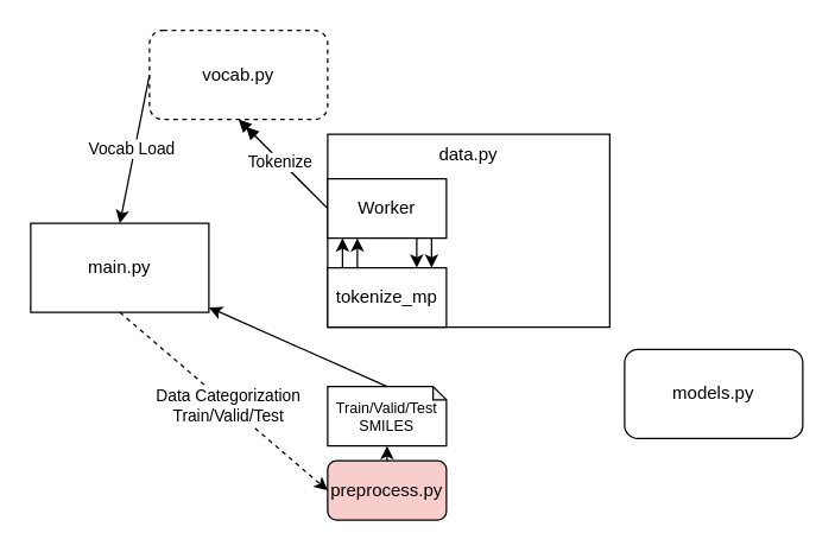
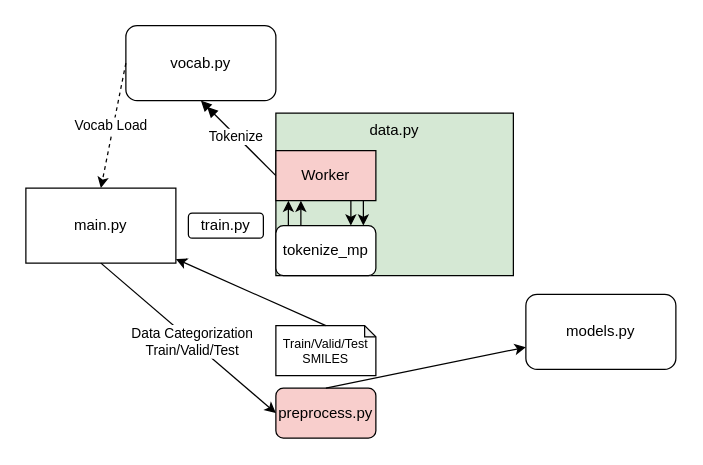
  <mxCell id="0" />
  <mxCell id="1" parent="0" />
  <mxCell id="2" value="main.py" style="whiteSpace=wrap;html=1;rounded=0;" parent="1" vertex="1"><mxGeometry x="20" y="150" width="120" height="60" as="geometry" /></mxCell>
  <mxCell id="3" value="models.py" style="rounded=1;whiteSpace=wrap;html=1;" parent="1" vertex="1"><mxGeometry x="420" y="235" width="120" height="60" as="geometry" /></mxCell>
  <mxCell id="4" value="preprocess.py" style="rounded=1;whiteSpace=wrap;html=1;fillColor=#f8cecc;" parent="1" vertex="1"><mxGeometry x="220" y="310" width="80" height="40" as="geometry" /></mxCell>
- <mxCell id="6" value="vocab.py" style="rounded=1;whiteSpace=wrap;html=1;dashed=1;" parent="1" vertex="1"><mxGeometry x="100" y="20" width="120" height="60" as="geometry" /></mxCell>
- <mxCell id="7" value="" style="endArrow=classic;html=1;rounded=0;exitX=0.5;exitY=1;exitDx=0;exitDy=0;entryX=0;entryY=0.5;entryDx=0;entryDy=0;dashed=1;" parent="1" source="2" target="4" edge="1"><mxGeometry width="50" height="50" relative="1" as="geometry"><mxPoint x="120" y="250" as="sourcePoint" /><mxPoint x="170" y="200" as="targetPoint" /></mxGeometry></mxCell>
+ <mxCell id="5" value="train.py" style="rounded=1;whiteSpace=wrap;html=1;" parent="1" vertex="1"><mxGeometry x="150" y="170" width="60" height="20" as="geometry" /></mxCell>
+ <mxCell id="6" value="vocab.py" style="rounded=1;whiteSpace=wrap;html=1;" parent="1" vertex="1"><mxGeometry x="100" y="20" width="120" height="60" as="geometry" /></mxCell>
+ <mxCell id="7" value="" style="endArrow=classic;html=1;rounded=0;exitX=0.5;exitY=1;exitDx=0;exitDy=0;entryX=0;entryY=0.5;entryDx=0;entryDy=0;" parent="1" source="2" target="4" edge="1"><mxGeometry width="50" height="50" relative="1" as="geometry"><mxPoint x="120" y="250" as="sourcePoint" /><mxPoint x="170" y="200" as="targetPoint" /></mxGeometry></mxCell>
  <mxCell id="8" value="&lt;div&gt;Data Categorization&lt;/div&gt;&lt;div&gt;Train/Valid/Test&lt;br&gt;&lt;/div&gt;" style="edgeLabel;html=1;align=center;verticalAlign=middle;resizable=0;points=[];" parent="7" vertex="1" connectable="0"><mxGeometry x="0.039" relative="1" as="geometry"><mxPoint as="offset" /></mxGeometry></mxCell>
- <mxCell id="9" value="" style="endArrow=classic;html=1;rounded=0;entryX=0.5;entryY=0;entryDx=0;entryDy=0;exitX=0;exitY=0.5;exitDx=0;exitDy=0;" parent="1" source="6" target="2" edge="1"><mxGeometry width="50" height="50" relative="1" as="geometry"><mxPoint x="130" y="100" as="sourcePoint" /><mxPoint x="70" y="90" as="targetPoint" /></mxGeometry></mxCell>
+ <mxCell id="9" value="" style="endArrow=classic;html=1;rounded=0;entryX=0.5;entryY=0;entryDx=0;entryDy=0;exitX=0;exitY=0.5;exitDx=0;exitDy=0;dashed=1;" parent="1" source="6" target="2" edge="1"><mxGeometry width="50" height="50" relative="1" as="geometry"><mxPoint x="130" y="100" as="sourcePoint" /><mxPoint x="70" y="90" as="targetPoint" /></mxGeometry></mxCell>
  <mxCell id="10" value="Vocab Load" style="edgeLabel;html=1;align=center;verticalAlign=middle;resizable=0;points=[];" parent="9" vertex="1" connectable="0"><mxGeometry x="-0.002" y="-3" relative="1" as="geometry"><mxPoint as="offset" /></mxGeometry></mxCell>
- <mxCell id="11" value="" style="endArrow=classic;html=1;rounded=0;exitX=0.5;exitY=0;exitDx=0;exitDy=0;entryX=0.5;entryY=1;entryDx=0;entryDy=0;entryPerimeter=0;" parent="1" source="4" target="12" edge="1"><mxGeometry width="50" height="50" relative="1" as="geometry"><mxPoint x="320" y="290" as="sourcePoint" /><mxPoint x="280" y="290" as="targetPoint" /></mxGeometry></mxCell>
+ <mxCell id="11" value="" style="endArrow=classic;html=1;rounded=0;exitX=0.5;exitY=0;exitDx=0;exitDy=0;" parent="1" source="4" target="3" edge="1"><mxGeometry width="50" height="50" relative="1" as="geometry"><mxPoint x="320" y="290" as="sourcePoint" /><mxPoint x="280" y="290" as="targetPoint" /></mxGeometry></mxCell>
  <mxCell id="12" value="&lt;div style=&quot;font-size: 10px;&quot;&gt;&lt;font style=&quot;font-size: 10px;&quot;&gt;Train/Valid/Test&lt;br style=&quot;font-size: 10px;&quot;&gt;&lt;/font&gt;&lt;/div&gt;&lt;div style=&quot;font-size: 10px;&quot;&gt;&lt;font style=&quot;font-size: 10px;&quot;&gt;SMILES&lt;/font&gt;&lt;/div&gt;" style="shape=note;whiteSpace=wrap;html=1;backgroundOutline=1;darkOpacity=0.05;size=9;fontSize=10;" parent="1" vertex="1"><mxGeometry x="220" y="260" width="80" height="40" as="geometry" /></mxCell>
  <mxCell id="13" style="rounded=0;orthogonalLoop=1;jettySize=auto;html=1;exitX=0.5;exitY=0;exitDx=0;exitDy=0;exitPerimeter=0;" parent="1" source="12" target="2" edge="1"><mxGeometry relative="1" as="geometry" /></mxCell>
  <mxCell id="14" value="" style="group" parent="1" vertex="1" connectable="0"><mxGeometry x="220" y="90" width="190" height="130" as="geometry" /></mxCell>
- <mxCell id="15" value="data.py" style="rounded=0;whiteSpace=wrap;html=1;horizontal=1;verticalAlign=top;glass=0;shadow=0;textShadow=0;" parent="14" vertex="1"><mxGeometry width="190" height="130" as="geometry" /></mxCell>
- <mxCell id="16" value="tokenize_mp" style="rounded=0;whiteSpace=wrap;html=1;" parent="14" vertex="1"><mxGeometry y="90" width="80" height="40" as="geometry" /></mxCell>
- <mxCell id="17" value="Worker" style="rounded=0;whiteSpace=wrap;html=1;" vertex="1" parent="14"><mxGeometry y="30" width="80" height="40" as="geometry" /></mxCell>
+ <mxCell id="15" value="data.py" style="rounded=0;whiteSpace=wrap;html=1;horizontal=1;verticalAlign=top;glass=0;shadow=0;textShadow=0;fillColor=#d5e8d4;" parent="14" vertex="1"><mxGeometry width="190" height="130" as="geometry" /></mxCell>
+ <mxCell id="16" value="tokenize_mp" style="whiteSpace=wrap;html=1;rounded=1;" parent="14" vertex="1"><mxGeometry y="90" width="80" height="40" as="geometry" /></mxCell>
+ <mxCell id="17" value="Worker" style="rounded=0;whiteSpace=wrap;html=1;fillColor=#f8cecc;" vertex="1" parent="14"><mxGeometry y="30" width="80" height="40" as="geometry" /></mxCell>
  <mxCell id="18" value="" style="endArrow=classic;html=1;rounded=0;exitX=0.25;exitY=0;exitDx=0;exitDy=0;entryX=0.25;entryY=1;entryDx=0;entryDy=0;" edge="1" parent="14" source="16" target="17"><mxGeometry width="50" height="50" relative="1" as="geometry"><mxPoint x="30" y="80" as="sourcePoint" /><mxPoint x="80" y="30" as="targetPoint" /></mxGeometry></mxCell>
  <mxCell id="19" value="" style="endArrow=classic;html=1;rounded=0;exitX=0.25;exitY=0;exitDx=0;exitDy=0;entryX=0.25;entryY=1;entryDx=0;entryDy=0;" edge="1" parent="14"><mxGeometry width="50" height="50" relative="1" as="geometry"><mxPoint x="10" y="90" as="sourcePoint" /><mxPoint x="10" y="70" as="targetPoint" /></mxGeometry></mxCell>
  <mxCell id="20" value="" style="endArrow=classic;html=1;rounded=0;exitX=0.75;exitY=1;exitDx=0;exitDy=0;entryX=0.75;entryY=0;entryDx=0;entryDy=0;" edge="1" parent="14" source="17" target="16"><mxGeometry width="50" height="50" relative="1" as="geometry"><mxPoint x="60" y="70" as="sourcePoint" /><mxPoint x="60" y="90" as="targetPoint" /></mxGeometry></mxCell>
  <mxCell id="21" value="" style="endArrow=classic;html=1;rounded=0;exitX=0.75;exitY=1;exitDx=0;exitDy=0;entryX=0.75;entryY=0;entryDx=0;entryDy=0;" edge="1" parent="14"><mxGeometry width="50" height="50" relative="1" as="geometry"><mxPoint x="70" y="70" as="sourcePoint" /><mxPoint x="70" y="90" as="targetPoint" /></mxGeometry></mxCell>
  <mxCell id="22" style="rounded=0;orthogonalLoop=1;jettySize=auto;html=1;entryX=0.5;entryY=1;entryDx=0;entryDy=0;endArrow=doubleBlock;endFill=1;" edge="1" parent="1" target="6"><mxGeometry relative="1" as="geometry"><mxPoint x="220" y="140" as="sourcePoint" /></mxGeometry></mxCell>
  <mxCell id="23" value="Tokenize" style="edgeLabel;html=1;align=center;verticalAlign=middle;resizable=0;points=[];" vertex="1" connectable="0" parent="22"><mxGeometry x="0.062" y="1" relative="1" as="geometry"><mxPoint as="offset" /></mxGeometry></mxCell>
